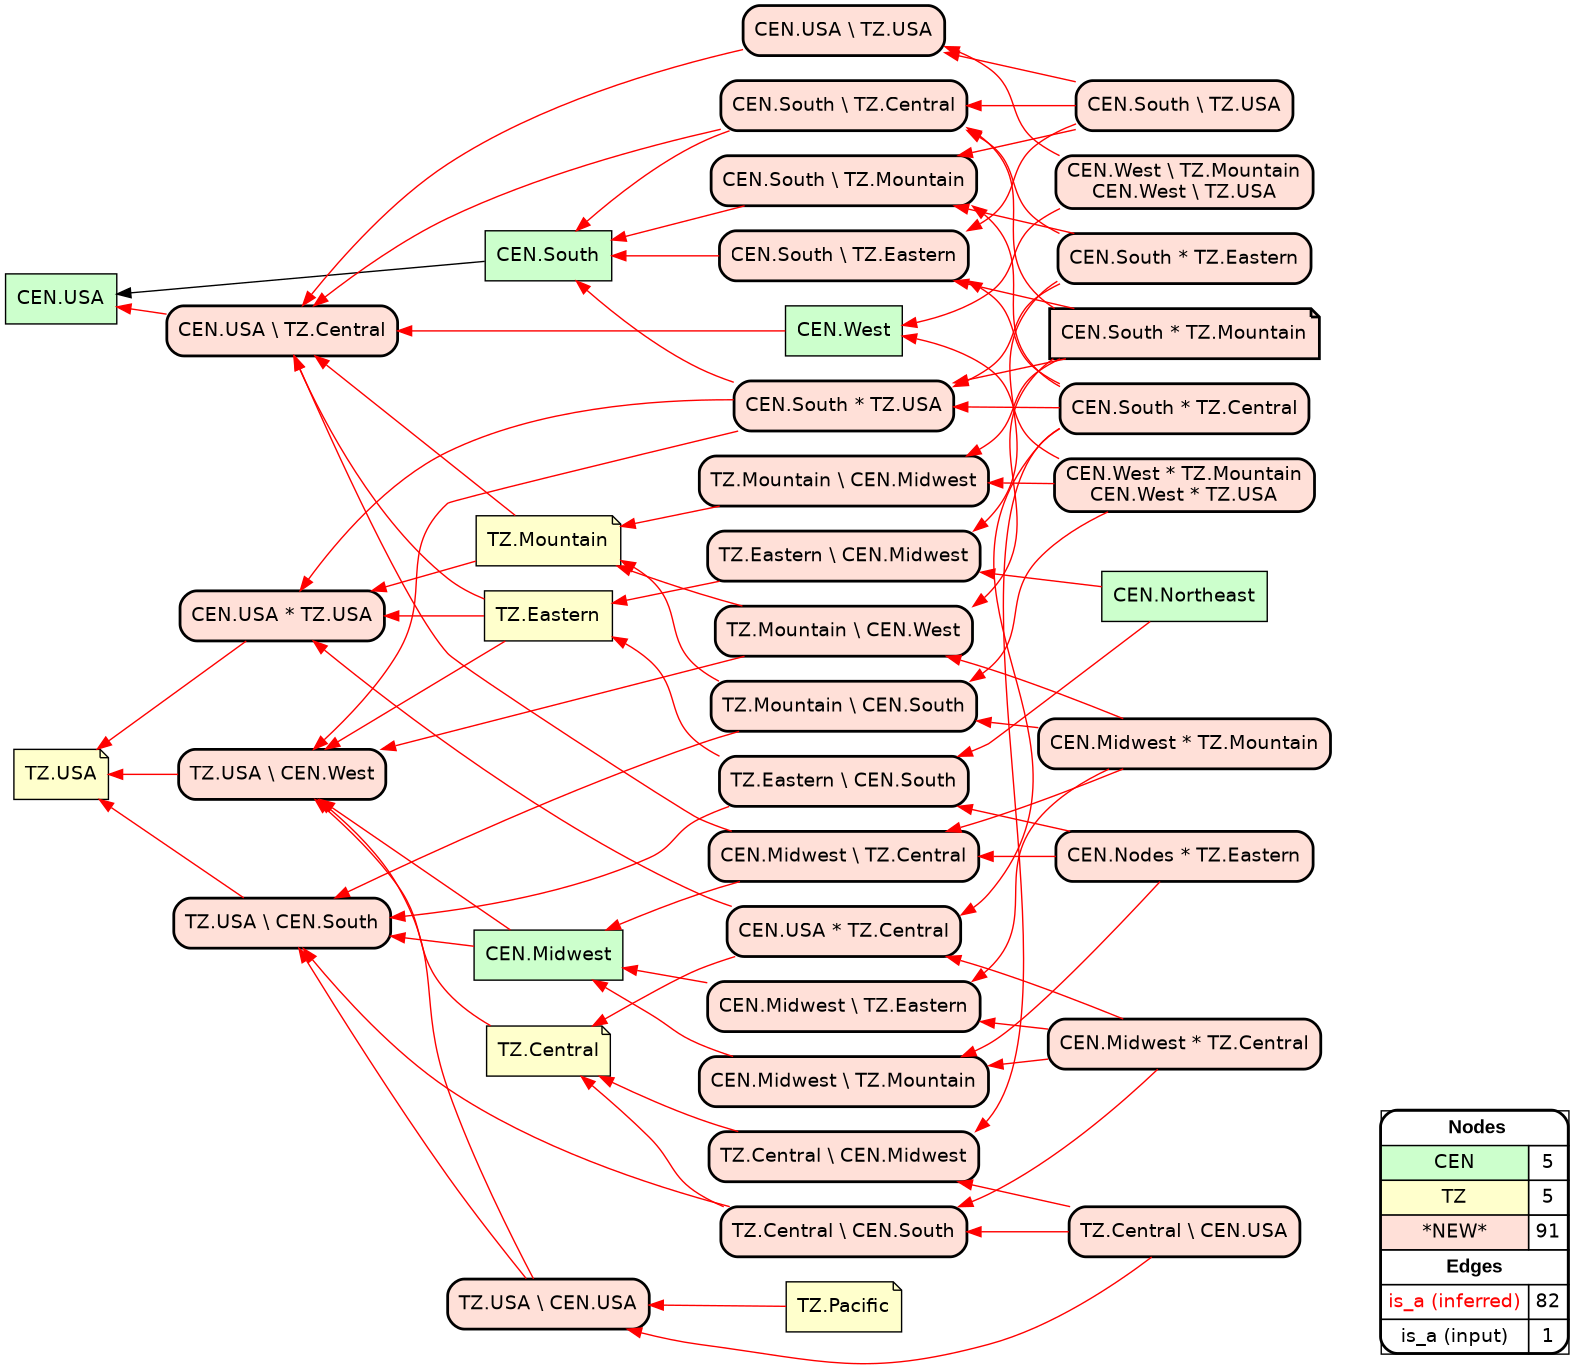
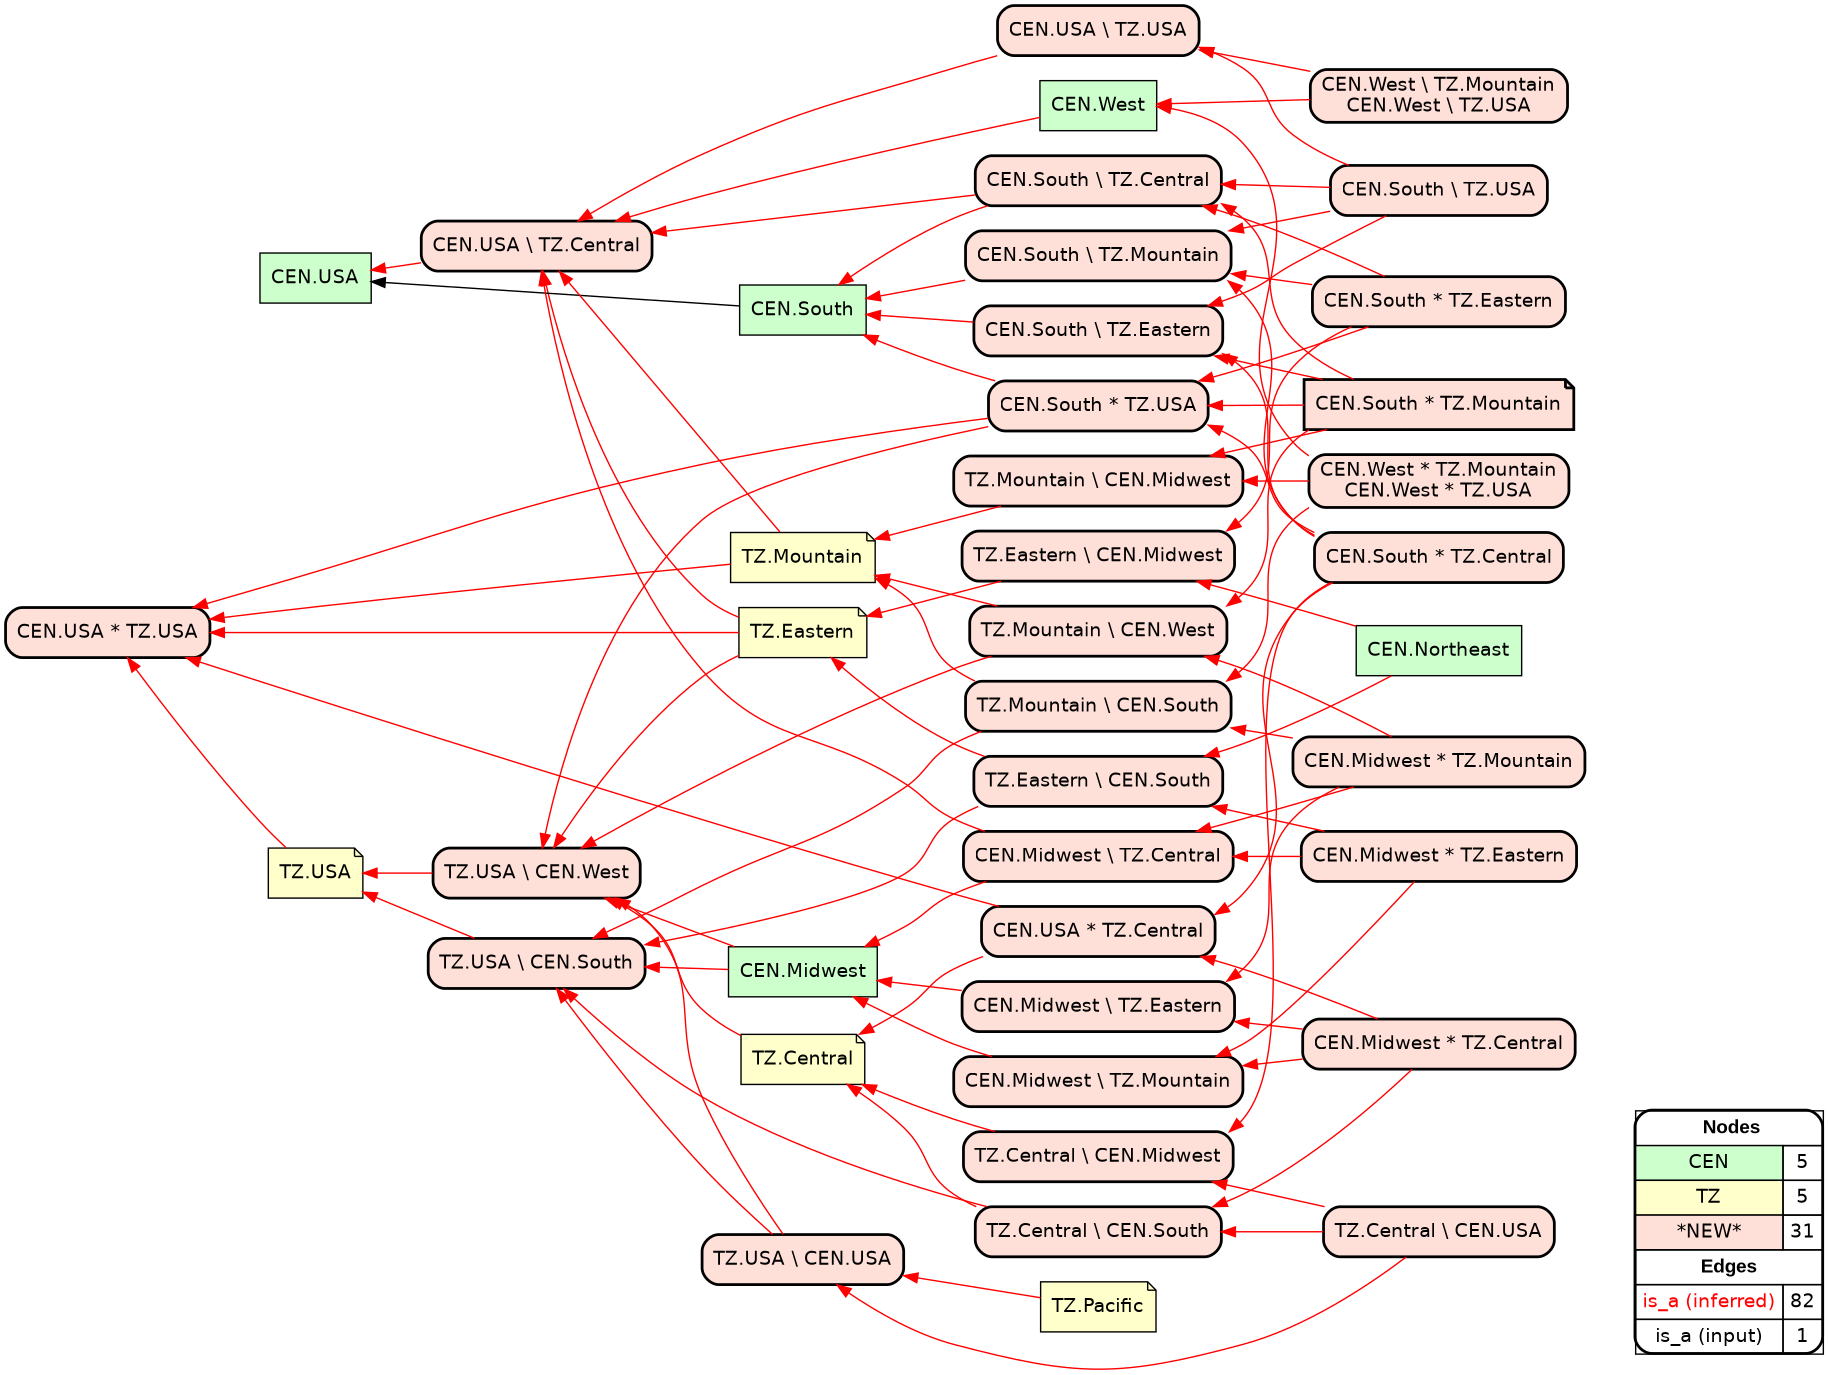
  digraph {
    rankdir=RL
    node [fillcolor="#FFE0D8" fontname=helvetica shape=box style="filled,rounded,bold"]
    edge [arrowhead=normal color="#FF0000" constraint=true penwidth=1 style=solid]
-   n1 [fillcolor=white label=<   <TABLE BORDER="0" CELLBORDER="1" CELLSPACING="0" CELLPADDING="4">  <TR> <TD COLSPAN="2"><font face="Arial Black"> Nodes</font></TD> </TR>  <TR>   <TD bgcolor="#CCFFCC" fontname="helvetica">CEN</TD>   <TD>5</TD>   </TR>  <TR>   <TD bgcolor="#FFFFCC" fontname="helvetica">TZ</TD>   <TD>5</TD>   </TR>  <TR>   <TD bgcolor="#FFE0D8" fontname="helvetica">*NEW*</TD>   <TD>91</TD>   </TR>  <TR> <TD COLSPAN="2"><font face = "Arial Black"> Edges </font></TD> </TR>  <TR>   <TD><font color ="#FF0000">is_a (inferred)</font></TD><TD>82</TD> </TR> <TR>   <TD><font color ="#000000">is_a (input)</font></TD><TD>1</TD> </TR> </TABLE>   > margin=0]
+   n1 [fillcolor=white label=<   <TABLE BORDER="0" CELLBORDER="1" CELLSPACING="0" CELLPADDING="4">  <TR> <TD COLSPAN="2"><font face="Arial Black"> Nodes</font></TD> </TR>  <TR>   <TD bgcolor="#CCFFCC" fontname="helvetica">CEN</TD>   <TD>5</TD>   </TR>  <TR>   <TD bgcolor="#FFFFCC" fontname="helvetica">TZ</TD>   <TD>5</TD>   </TR>  <TR>   <TD bgcolor="#FFE0D8" fontname="helvetica">*NEW*</TD>   <TD>31</TD>   </TR>  <TR> <TD COLSPAN="2"><font face = "Arial Black"> Edges </font></TD> </TR>  <TR>   <TD><font color ="#FF0000">is_a (inferred)</font></TD><TD>82</TD> </TR> <TR>   <TD><font color ="#000000">is_a (input)</font></TD><TD>1</TD> </TR> </TABLE>   > margin=0]
    "CEN.USA" [fillcolor="#CCFFCC" style=filled]
    "CEN.Midwest" [fillcolor="#CCFFCC" style=filled]
    "TZ.USA \\ CEN.South"
    "TZ.USA \\ CEN.West"
    "TZ.USA" [fillcolor="#FFFFCC" shape=note style=filled]
    "CEN.USA * TZ.USA"
    "CEN.West" [fillcolor="#CCFFCC" style=filled]
    "CEN.USA \\ TZ.Central"
    "CEN.Northeast" [fillcolor="#CCFFCC" style=filled]
    "TZ.Eastern \\ CEN.Midwest"
    "TZ.Eastern \\ CEN.South"
-   "TZ.Eastern" [fillcolor="#FFFFCC" style=filled]
+   "TZ.Eastern" [fillcolor="#FFFFCC" shape=note style=filled]
    "CEN.South" [fillcolor="#CCFFCC" style=filled]
    "TZ.Pacific" [fillcolor="#FFFFCC" shape=note style=filled]
    "TZ.USA \\ CEN.USA"
    "TZ.Mountain" [fillcolor="#FFFFCC" shape=note style=filled]
    "TZ.Central" [fillcolor="#FFFFCC" shape=note style=filled]
    "TZ.Central \\ CEN.USA"
    "TZ.Central \\ CEN.South"
    "TZ.Central \\ CEN.Midwest"
    "TZ.Mountain \\ CEN.South"
    "CEN.South \\ TZ.USA"
    "CEN.South \\ TZ.Eastern"
    "CEN.South \\ TZ.Mountain"
    "CEN.South \\ TZ.Central"
    "CEN.USA \\ TZ.USA"
    "CEN.South * TZ.Eastern"
    "CEN.South * TZ.USA"
    "CEN.South * TZ.Central"
    "CEN.USA * TZ.Central"
    "CEN.West \\ TZ.Mountain\nCEN.West \\ TZ.USA"
    "CEN.South * TZ.Mountain" [shape=note]
    "TZ.Mountain \\ CEN.West"
    "TZ.Mountain \\ CEN.Midwest"
    "CEN.Midwest \\ TZ.Mountain"
-   "CEN.Midwest * TZ.Eastern" [label="CEN.Nodes * TZ.Eastern"]
+   "CEN.Midwest * TZ.Eastern"
    "CEN.Midwest \\ TZ.Central"
    "CEN.Midwest * TZ.Central"
    "CEN.Midwest \\ TZ.Eastern"
    "CEN.Midwest * TZ.Mountain"
    "CEN.West * TZ.Mountain\nCEN.West * TZ.USA"
    subgraph sub_1 {
      rank=source
      n1
    }
    "CEN.Midwest" -> "TZ.USA \\ CEN.South"
    "CEN.Midwest" -> "TZ.USA \\ CEN.West"
    "TZ.USA \\ CEN.South" -> "TZ.USA"
    "TZ.USA \\ CEN.West" -> "TZ.USA"
-   "CEN.USA * TZ.USA" -> "TZ.USA"
+   "TZ.USA" -> "CEN.USA * TZ.USA"
    "CEN.West" -> "CEN.USA \\ TZ.Central"
    "CEN.USA \\ TZ.Central" -> "CEN.USA"
    "CEN.Northeast" -> "TZ.Eastern \\ CEN.Midwest"
    "CEN.Northeast" -> "TZ.Eastern \\ CEN.South"
    "TZ.Eastern \\ CEN.Midwest" -> "TZ.Eastern"
    "TZ.Eastern \\ CEN.South" -> "TZ.USA \\ CEN.South"
    "TZ.Eastern \\ CEN.South" -> "TZ.Eastern"
    "TZ.Eastern" -> "TZ.USA \\ CEN.West"
    "TZ.Eastern" -> "CEN.USA * TZ.USA"
    "TZ.Eastern" -> "CEN.USA \\ TZ.Central"
    "CEN.South" -> "CEN.USA" [color="#000000"]
    "TZ.Pacific" -> "TZ.USA \\ CEN.USA"
    "TZ.USA \\ CEN.USA" -> "TZ.USA \\ CEN.South"
    "TZ.USA \\ CEN.USA" -> "TZ.USA \\ CEN.West"
    "TZ.Mountain" -> "CEN.USA * TZ.USA"
    "TZ.Mountain" -> "CEN.USA \\ TZ.Central"
    "TZ.Central" -> "TZ.USA \\ CEN.West"
    "TZ.Central \\ CEN.USA" -> "TZ.USA \\ CEN.USA"
    "TZ.Central \\ CEN.USA" -> "TZ.Central \\ CEN.South"
    "TZ.Central \\ CEN.USA" -> "TZ.Central \\ CEN.Midwest"
    "TZ.Central \\ CEN.South" -> "TZ.USA \\ CEN.South"
    "TZ.Central \\ CEN.South" -> "TZ.Central"
    "TZ.Central \\ CEN.Midwest" -> "TZ.Central"
    "TZ.Mountain \\ CEN.South" -> "TZ.USA \\ CEN.South"
    "TZ.Mountain \\ CEN.South" -> "TZ.Mountain"
    "CEN.South \\ TZ.USA" -> "CEN.South \\ TZ.Eastern"
    "CEN.South \\ TZ.USA" -> "CEN.South \\ TZ.Mountain"
    "CEN.South \\ TZ.USA" -> "CEN.South \\ TZ.Central"
    "CEN.South \\ TZ.USA" -> "CEN.USA \\ TZ.USA"
    "CEN.South \\ TZ.Eastern" -> "CEN.South"
    "CEN.South \\ TZ.Mountain" -> "CEN.South"
    "CEN.South \\ TZ.Central" -> "CEN.USA \\ TZ.Central"
    "CEN.South \\ TZ.Central" -> "CEN.South"
    "CEN.USA \\ TZ.USA" -> "CEN.USA \\ TZ.Central"
    "CEN.South * TZ.Eastern" -> "TZ.Eastern \\ CEN.Midwest"
    "CEN.South * TZ.Eastern" -> "CEN.South \\ TZ.Mountain"
    "CEN.South * TZ.Eastern" -> "CEN.South \\ TZ.Central"
    "CEN.South * TZ.Eastern" -> "CEN.South * TZ.USA"
    "CEN.South * TZ.USA" -> "TZ.USA \\ CEN.West"
    "CEN.South * TZ.USA" -> "CEN.USA * TZ.USA"
    "CEN.South * TZ.USA" -> "CEN.South"
    "CEN.South * TZ.Central" -> "TZ.Central \\ CEN.Midwest"
    "CEN.South * TZ.Central" -> "CEN.South \\ TZ.Eastern"
    "CEN.South * TZ.Central" -> "CEN.South \\ TZ.Mountain"
    "CEN.South * TZ.Central" -> "CEN.South * TZ.USA"
    "CEN.South * TZ.Central" -> "CEN.USA * TZ.Central"
    "CEN.USA * TZ.Central" -> "CEN.USA * TZ.USA"
    "CEN.USA * TZ.Central" -> "TZ.Central"
    "CEN.West \\ TZ.Mountain\nCEN.West \\ TZ.USA" -> "CEN.West"
    "CEN.West \\ TZ.Mountain\nCEN.West \\ TZ.USA" -> "CEN.USA \\ TZ.USA"
    "CEN.South * TZ.Mountain" -> "CEN.South \\ TZ.Eastern"
    "CEN.South * TZ.Mountain" -> "CEN.South \\ TZ.Central"
    "CEN.South * TZ.Mountain" -> "CEN.South * TZ.USA"
    "CEN.South * TZ.Mountain" -> "TZ.Mountain \\ CEN.West"
    "CEN.South * TZ.Mountain" -> "TZ.Mountain \\ CEN.Midwest"
    "TZ.Mountain \\ CEN.West" -> "TZ.USA \\ CEN.West"
    "TZ.Mountain \\ CEN.West" -> "TZ.Mountain"
    "TZ.Mountain \\ CEN.Midwest" -> "TZ.Mountain"
    "CEN.Midwest \\ TZ.Mountain" -> "CEN.Midwest"
    "CEN.Midwest * TZ.Eastern" -> "TZ.Eastern \\ CEN.South"
    "CEN.Midwest * TZ.Eastern" -> "CEN.Midwest \\ TZ.Mountain"
    "CEN.Midwest * TZ.Eastern" -> "CEN.Midwest \\ TZ.Central"
    "CEN.Midwest \\ TZ.Central" -> "CEN.Midwest"
    "CEN.Midwest \\ TZ.Central" -> "CEN.USA \\ TZ.Central"
    "CEN.Midwest * TZ.Central" -> "TZ.Central \\ CEN.South"
    "CEN.Midwest * TZ.Central" -> "CEN.USA * TZ.Central"
    "CEN.Midwest * TZ.Central" -> "CEN.Midwest \\ TZ.Mountain"
    "CEN.Midwest * TZ.Central" -> "CEN.Midwest \\ TZ.Eastern"
    "CEN.Midwest \\ TZ.Eastern" -> "CEN.Midwest"
    "CEN.Midwest * TZ.Mountain" -> "TZ.Mountain \\ CEN.South"
    "CEN.Midwest * TZ.Mountain" -> "TZ.Mountain \\ CEN.West"
    "CEN.Midwest * TZ.Mountain" -> "CEN.Midwest \\ TZ.Central"
    "CEN.Midwest * TZ.Mountain" -> "CEN.Midwest \\ TZ.Eastern"
    "CEN.West * TZ.Mountain\nCEN.West * TZ.USA" -> "CEN.West"
    "CEN.West * TZ.Mountain\nCEN.West * TZ.USA" -> "TZ.Mountain \\ CEN.South"
    "CEN.West * TZ.Mountain\nCEN.West * TZ.USA" -> "TZ.Mountain \\ CEN.Midwest"
  }
